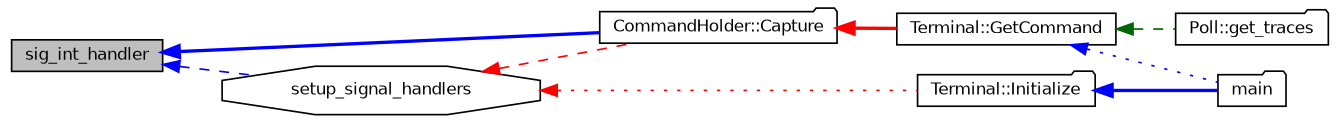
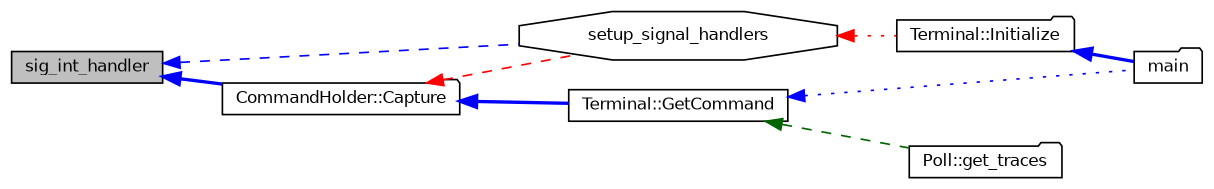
  digraph {
    rankdir=LR
    node [color=black fillcolor=white fontname=Helvetica fontsize=10 shape=folder style=filled]
    edge [color=blue dir=back fontname=Helvetica fontsize=10 labelfontname=Helvetica labelfontsize=10 style=dashed]
    n1 [fillcolor=grey75 fontcolor=black height=0.2 label=sig_int_handler shape=box width=0.4]
    n2 [height=0.2 label=setup_signal_handlers shape=octagon width=0.4]
    n3 [height=0.2 label="CommandHolder::Capture" width=0.4]
    n4 [height=0.2 label="Terminal::Initialize" width=0.4]
    n5 [height=0.2 label="Terminal::GetCommand" shape=box width=0.4]
    n6 [height=0.2 label=main width=0.4]
    n7 [height=0.2 label="Poll::get_traces" width=0.4]
    n1 -> n2
    n1 -> n3 [style=bold]
-   n2 -> n3 [color=red]
+   n3 -> n2 [color=red]
    n2 -> n4 [color=red style=dotted]
-   n3 -> n5 [color=red style=bold]
+   n3 -> n5 [style=bold]
    n4 -> n6 [style=bold]
    n5 -> n6 [style=dotted]
    n5 -> n7 [color=darkgreen]
  }
